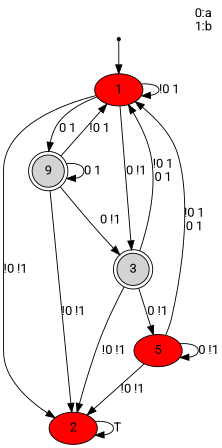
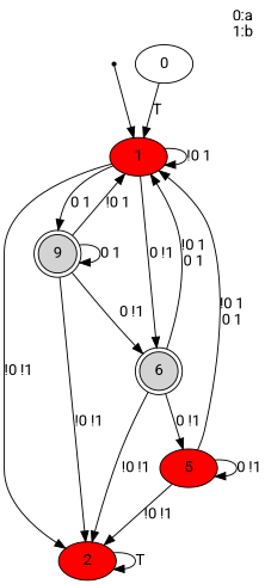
  digraph {
    fontname=Roboto
    label="0:a\n1:b\n"
    labeljust=r
    labelloc=t
    node [fontname=Roboto fillcolor=red style=filled]
    edge [fontname=Roboto]
    init [shape=point fillcolor="" style=""]
    1
    2
-   3 [fillcolor=lightgrey shape=doublecircle]
+   3 [fillcolor=lightgrey shape=doublecircle label=6]
    n5 [fillcolor=lightgrey label=9 shape=doublecircle]
+   0 [fillcolor="" style=""]
    5
    init -> 1
    1 -> 1 [label="!0 1"]
    1 -> 2 [label="!0 !1"]
    1 -> 3 [label="0 !1"]
    1 -> n5 [label="0 1"]
    2 -> 2 [label=T]
    3 -> 1 [label="!0 1\n0 1"]
    3 -> 2 [label="!0 !1"]
    3 -> 5 [label="0 !1"]
    n5 -> 1 [label="!0 1"]
    n5 -> 2 [label="!0 !1"]
    n5 -> 3 [label="0 !1"]
    n5 -> n5 [label="0 1"]
+   0 -> 1 [label=T]
    5 -> 1 [label="!0 1\n0 1"]
    5 -> 2 [label="!0 !1"]
    5 -> 5 [label="0 !1"]
  }
